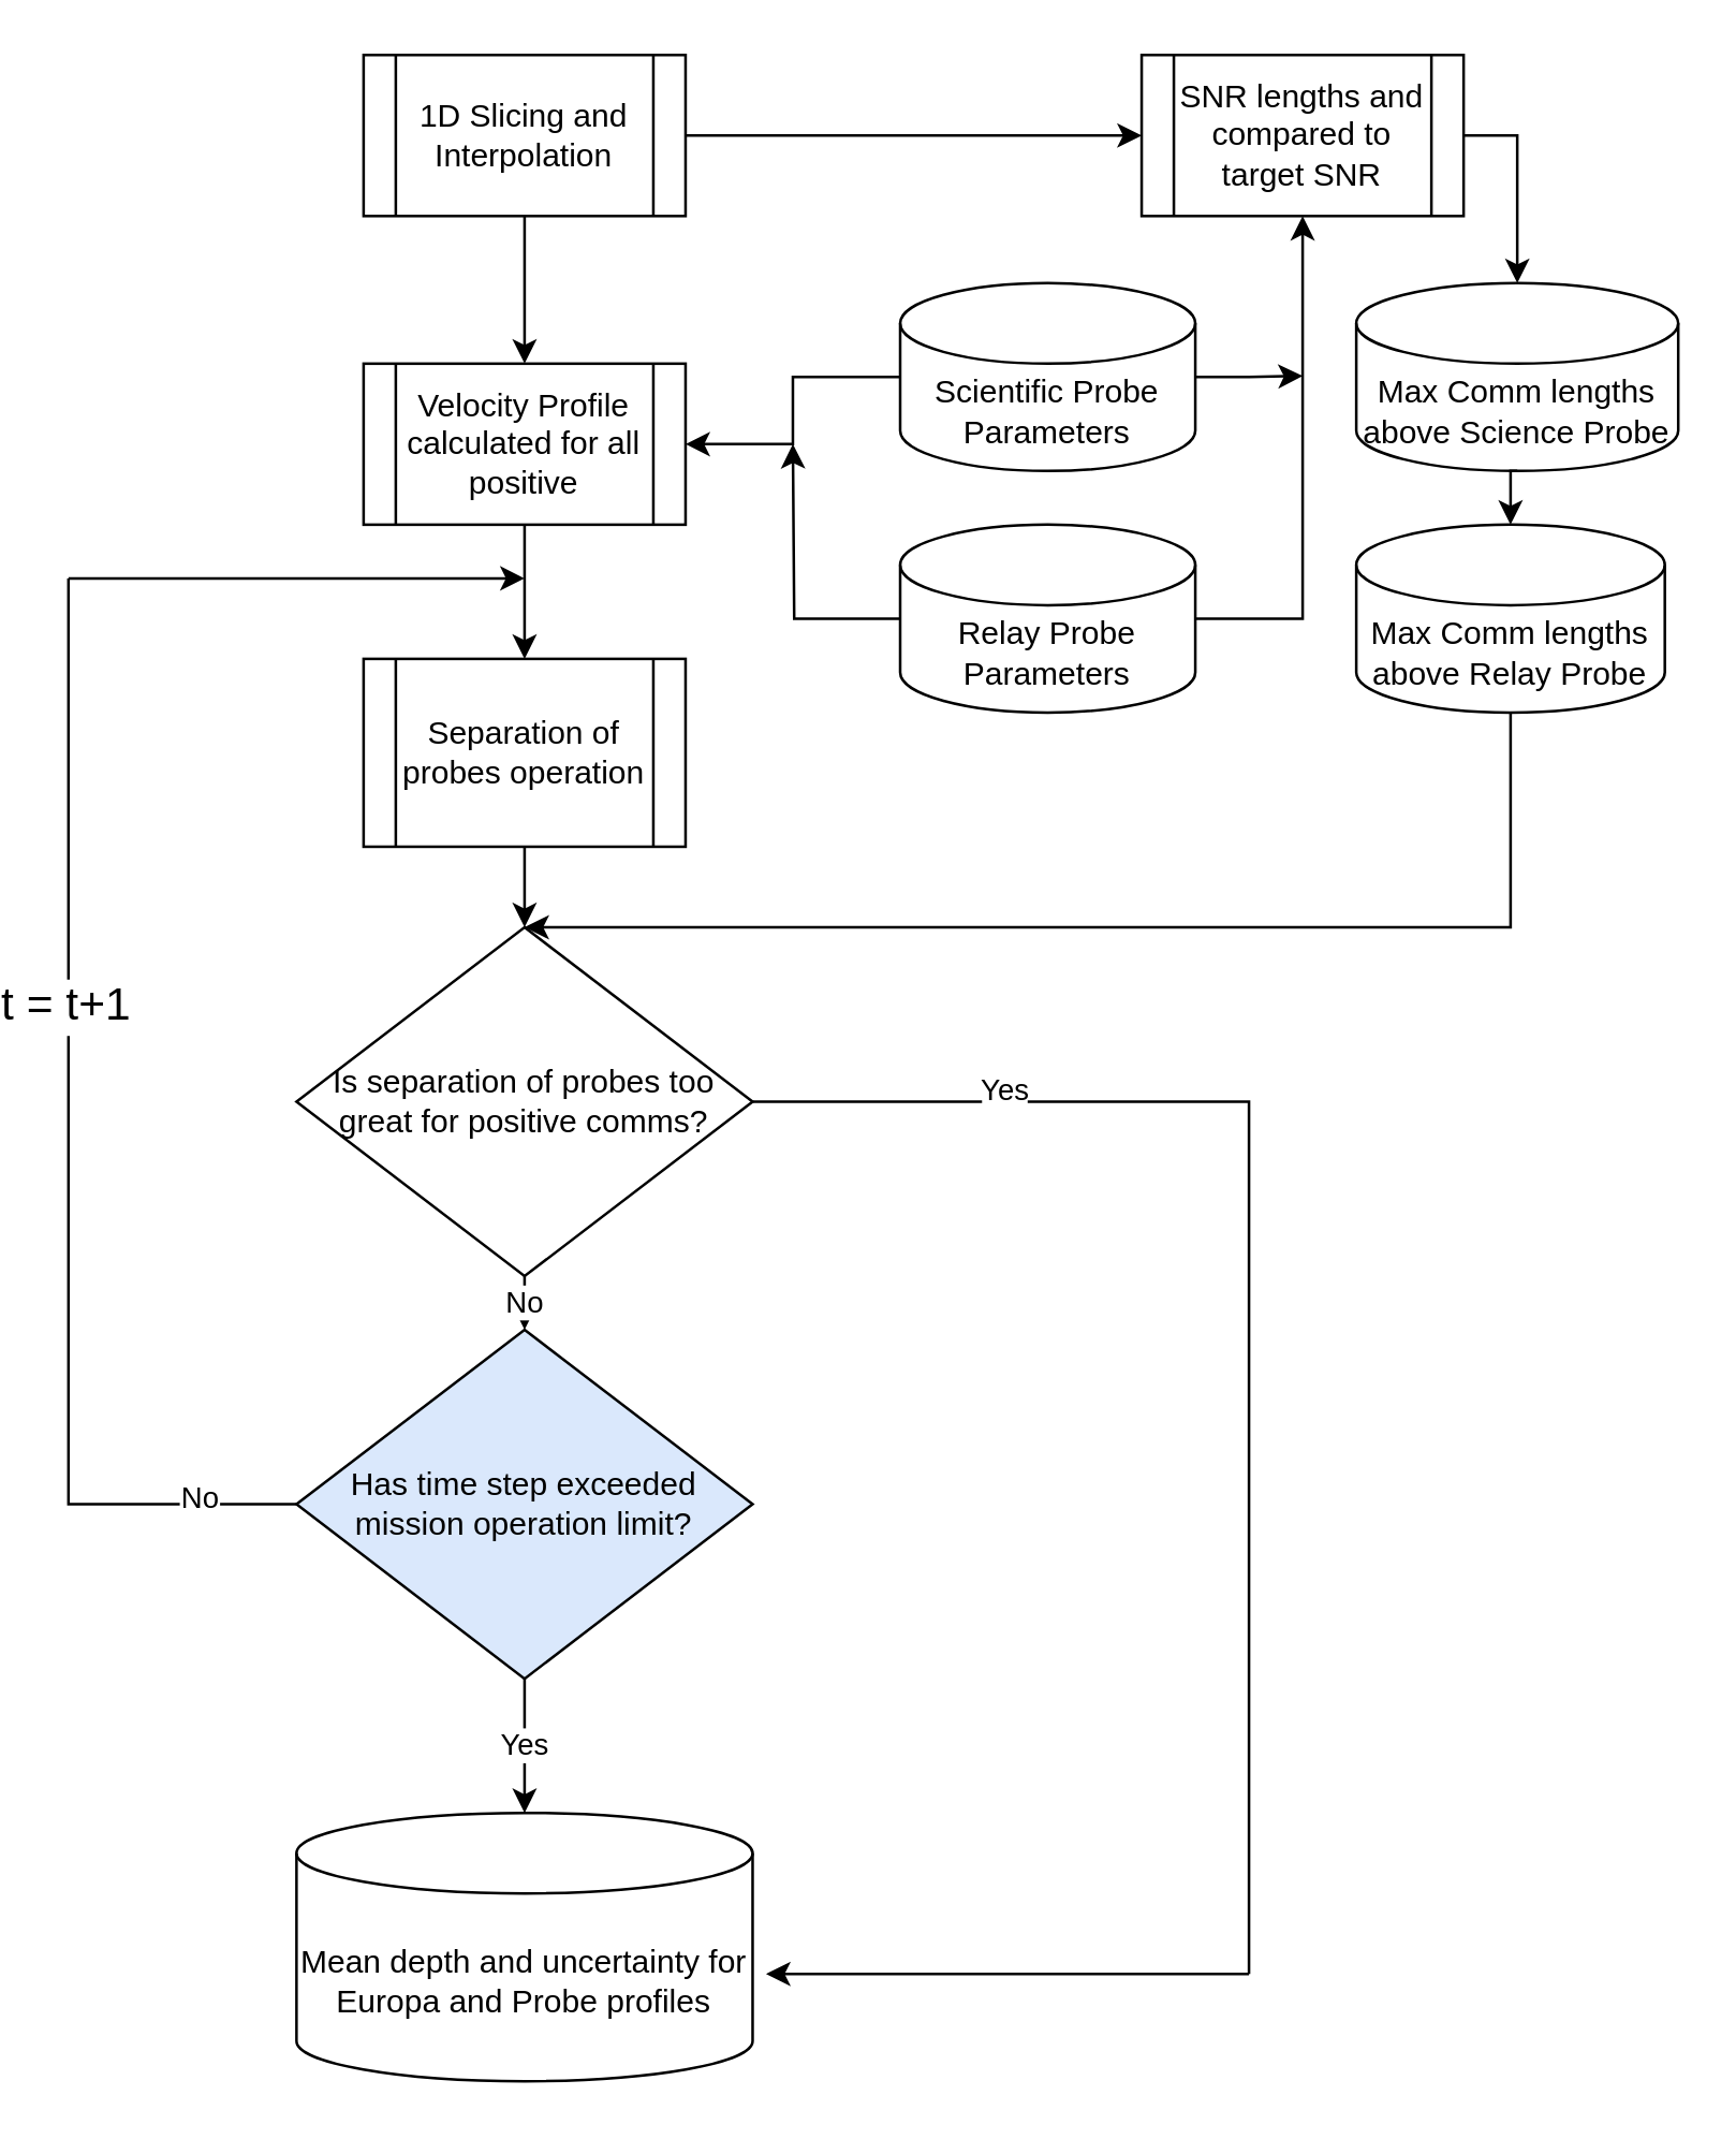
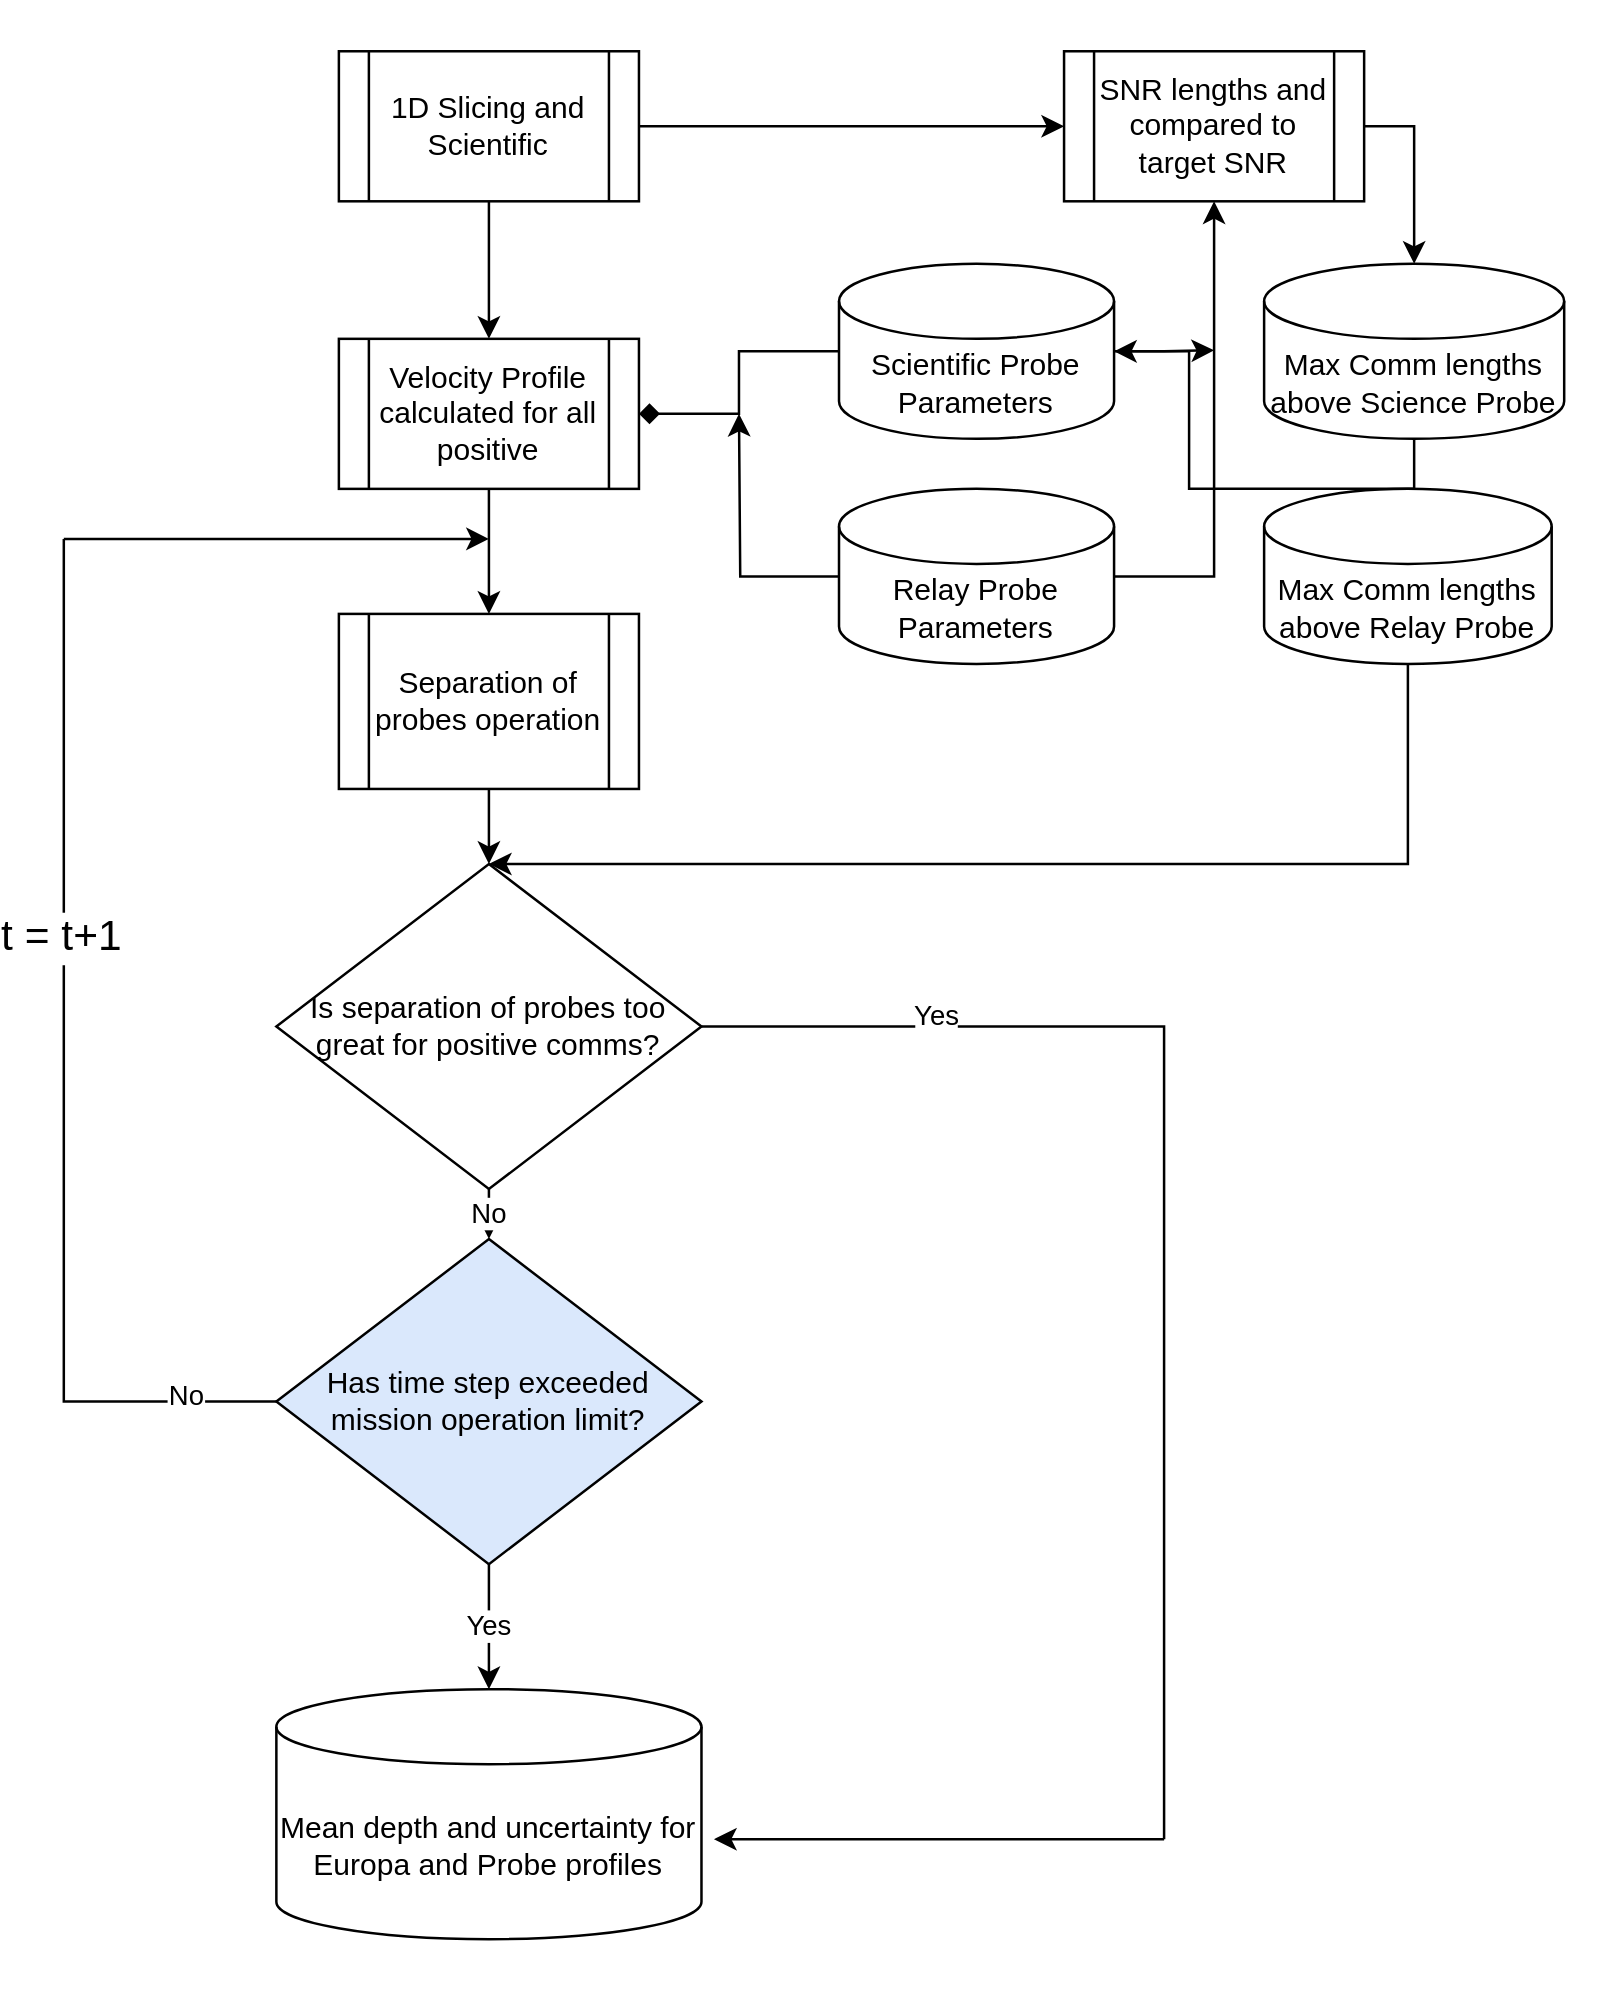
  <mxCell id="0" />
  <mxCell id="1" parent="0" />
  <mxCell id="2" style="edgeStyle=orthogonalEdgeStyle;rounded=0;orthogonalLoop=1;jettySize=auto;html=1;" parent="1" source="4" target="12" edge="1"><mxGeometry relative="1" as="geometry" /></mxCell>
  <mxCell id="3" style="edgeStyle=orthogonalEdgeStyle;rounded=0;orthogonalLoop=1;jettySize=auto;html=1;exitX=0.5;exitY=1;exitDx=0;exitDy=0;entryX=0.5;entryY=0;entryDx=0;entryDy=0;" parent="1" source="4" target="19" edge="1"><mxGeometry relative="1" as="geometry" /></mxCell>
- <mxCell id="4" value="1D Slicing and Interpolation" style="shape=process;whiteSpace=wrap;html=1;backgroundOutline=1;" parent="1" vertex="1"><mxGeometry x="130" y="20" width="120" height="60" as="geometry" /></mxCell>
- <mxCell id="5" style="edgeStyle=orthogonalEdgeStyle;rounded=0;orthogonalLoop=1;jettySize=auto;html=1;exitX=0;exitY=0.5;exitDx=0;exitDy=0;exitPerimeter=0;entryX=1;entryY=0.5;entryDx=0;entryDy=0;" parent="1" source="7" target="19" edge="1"><mxGeometry relative="1" as="geometry" /></mxCell>
+ <mxCell id="4" value="1D Slicing and Scientific" style="shape=process;whiteSpace=wrap;html=1;backgroundOutline=1;" parent="1" vertex="1"><mxGeometry x="130" y="20" width="120" height="60" as="geometry" /></mxCell>
+ <mxCell id="5" style="edgeStyle=orthogonalEdgeStyle;rounded=0;orthogonalLoop=1;jettySize=auto;html=1;exitX=0;exitY=0.5;exitDx=0;exitDy=0;exitPerimeter=0;entryX=1;entryY=0.5;entryDx=0;entryDy=0;endArrow=diamond;" parent="1" source="7" target="19" edge="1"><mxGeometry relative="1" as="geometry" /></mxCell>
  <mxCell id="6" style="edgeStyle=orthogonalEdgeStyle;rounded=0;orthogonalLoop=1;jettySize=auto;html=1;exitX=1;exitY=0.5;exitDx=0;exitDy=0;exitPerimeter=0;" parent="1" source="7" edge="1"><mxGeometry relative="1" as="geometry"><mxPoint x="480" y="139.571" as="targetPoint" /></mxGeometry></mxCell>
  <mxCell id="7" value="&lt;div&gt;Scientific Probe Parameters&lt;/div&gt;" style="shape=cylinder3;whiteSpace=wrap;html=1;boundedLbl=1;backgroundOutline=1;size=15;" parent="1" vertex="1"><mxGeometry x="330" y="105" width="110" height="70" as="geometry" /></mxCell>
  <mxCell id="8" style="edgeStyle=orthogonalEdgeStyle;rounded=0;orthogonalLoop=1;jettySize=auto;html=1;exitX=0;exitY=0.5;exitDx=0;exitDy=0;exitPerimeter=0;" parent="1" source="10" edge="1"><mxGeometry relative="1" as="geometry"><mxPoint x="290" y="165" as="targetPoint" /></mxGeometry></mxCell>
  <mxCell id="9" style="edgeStyle=orthogonalEdgeStyle;rounded=0;orthogonalLoop=1;jettySize=auto;html=1;entryX=0.5;entryY=1;entryDx=0;entryDy=0;" parent="1" source="10" target="12" edge="1"><mxGeometry relative="1" as="geometry"><mxPoint x="480" y="95" as="targetPoint" /><Array as="points"><mxPoint x="480" y="230" /></Array></mxGeometry></mxCell>
  <mxCell id="10" value="&lt;div&gt;Relay Probe Parameters&lt;/div&gt;" style="shape=cylinder3;whiteSpace=wrap;html=1;boundedLbl=1;backgroundOutline=1;size=15;" parent="1" vertex="1"><mxGeometry x="330" y="195" width="110" height="70" as="geometry" /></mxCell>
  <mxCell id="11" style="edgeStyle=orthogonalEdgeStyle;rounded=0;orthogonalLoop=1;jettySize=auto;html=1;entryX=0.5;entryY=0;entryDx=0;entryDy=0;entryPerimeter=0;" parent="1" source="12" target="13" edge="1"><mxGeometry relative="1" as="geometry"><mxPoint x="570" y="95" as="targetPoint" /><Array as="points"><mxPoint x="560" y="50" /></Array></mxGeometry></mxCell>
  <mxCell id="12" value="SNR lengths and compared to target SNR" style="shape=process;whiteSpace=wrap;html=1;backgroundOutline=1;" parent="1" vertex="1"><mxGeometry x="420" y="20" width="120" height="60" as="geometry" /></mxCell>
  <mxCell id="13" value="Max Comm lengths above Science Probe" style="shape=cylinder3;whiteSpace=wrap;html=1;boundedLbl=1;backgroundOutline=1;size=15;" parent="1" vertex="1"><mxGeometry x="500" y="105" width="120" height="70" as="geometry" /></mxCell>
  <mxCell id="14" style="edgeStyle=orthogonalEdgeStyle;rounded=0;orthogonalLoop=1;jettySize=auto;html=1;entryX=0.5;entryY=0;entryDx=0;entryDy=0;" parent="1" source="15" target="21" edge="1"><mxGeometry relative="1" as="geometry"><Array as="points"><mxPoint x="558" y="345" /></Array></mxGeometry></mxCell>
  <mxCell id="15" value="Max Comm lengths above Relay Probe" style="shape=cylinder3;whiteSpace=wrap;html=1;boundedLbl=1;backgroundOutline=1;size=15;" parent="1" vertex="1"><mxGeometry x="500" y="195" width="115" height="70" as="geometry" /></mxCell>
  <mxCell id="16" style="edgeStyle=orthogonalEdgeStyle;rounded=0;orthogonalLoop=1;jettySize=auto;html=1;exitX=0.5;exitY=1;exitDx=0;exitDy=0;entryX=0.5;entryY=0;entryDx=0;entryDy=0;" parent="1" source="17" target="21" edge="1"><mxGeometry relative="1" as="geometry" /></mxCell>
  <mxCell id="17" value="Separation of probes operation" style="shape=process;whiteSpace=wrap;html=1;backgroundOutline=1;" parent="1" vertex="1"><mxGeometry x="130" y="245" width="120" height="70" as="geometry" /></mxCell>
  <mxCell id="18" style="edgeStyle=orthogonalEdgeStyle;rounded=0;orthogonalLoop=1;jettySize=auto;html=1;exitX=0.5;exitY=1;exitDx=0;exitDy=0;entryX=0.5;entryY=0;entryDx=0;entryDy=0;" parent="1" source="19" target="17" edge="1"><mxGeometry relative="1" as="geometry" /></mxCell>
  <mxCell id="19" value="Velocity Profile calculated for all positive" style="shape=process;whiteSpace=wrap;html=1;backgroundOutline=1;" parent="1" vertex="1"><mxGeometry x="130" y="135" width="120" height="60" as="geometry" /></mxCell>
  <mxCell id="20" value="No" style="edgeStyle=orthogonalEdgeStyle;rounded=0;orthogonalLoop=1;jettySize=auto;html=1;exitX=0.5;exitY=1;exitDx=0;exitDy=0;entryX=0.5;entryY=0;entryDx=0;entryDy=0;" parent="1" source="21" target="22" edge="1"><mxGeometry relative="1" as="geometry" /></mxCell>
  <mxCell id="21" value="&lt;font style=&quot;font-size: 12px;&quot;&gt;Is separation of probes too great for positive comms?&lt;/font&gt;" style="rhombus;whiteSpace=wrap;html=1;" parent="1" vertex="1"><mxGeometry x="105" y="345" width="170" height="130" as="geometry" /></mxCell>
  <mxCell id="22" value="Has time step exceeded mission operation limit?" style="rhombus;whiteSpace=wrap;html=1;fillColor=#dae8fc;" parent="1" vertex="1"><mxGeometry x="105" y="495" width="170" height="130" as="geometry" /></mxCell>
  <mxCell id="23" value="Mean depth and uncertainty for Europa and Probe profiles" style="shape=cylinder3;whiteSpace=wrap;html=1;boundedLbl=1;backgroundOutline=1;size=15;" parent="1" vertex="1"><mxGeometry x="105" y="675" width="170" height="100" as="geometry" /></mxCell>
- <mxCell id="24" style="edgeStyle=orthogonalEdgeStyle;rounded=0;orthogonalLoop=1;jettySize=auto;html=1;exitX=0.5;exitY=1;exitDx=0;exitDy=0;exitPerimeter=0;entryX=0.5;entryY=0;entryDx=0;entryDy=0;entryPerimeter=0;" parent="1" source="13" target="15" edge="1"><mxGeometry relative="1" as="geometry" /></mxCell>
+ <mxCell id="24" style="edgeStyle=orthogonalEdgeStyle;rounded=0;orthogonalLoop=1;jettySize=auto;html=1;exitX=0.5;exitY=1;exitDx=0;exitDy=0;exitPerimeter=0;" parent="1" source="13" target="7" edge="1"><mxGeometry relative="1" as="geometry" /></mxCell>
  <mxCell id="25" value="Yes" style="edgeStyle=orthogonalEdgeStyle;rounded=0;orthogonalLoop=1;jettySize=auto;html=1;exitX=0.5;exitY=1;exitDx=0;exitDy=0;entryX=0.5;entryY=0;entryDx=0;entryDy=0;entryPerimeter=0;" parent="1" source="22" target="23" edge="1"><mxGeometry relative="1" as="geometry" /></mxCell>
  <mxCell id="26" value="" style="endArrow=none;html=1;rounded=0;entryX=0;entryY=0.5;entryDx=0;entryDy=0;" parent="1" target="22" edge="1"><mxGeometry width="50" height="50" relative="1" as="geometry"><mxPoint x="20" y="215" as="sourcePoint" /><mxPoint x="460" y="445" as="targetPoint" /><Array as="points"><mxPoint x="20" y="560" /></Array></mxGeometry></mxCell>
  <mxCell id="27" value="t = t+1" style="edgeLabel;html=1;align=center;verticalAlign=middle;resizable=0;points=[];fontSize=17;" parent="26" vertex="1" connectable="0"><mxGeometry x="-0.261" y="-2" relative="1" as="geometry"><mxPoint as="offset" /></mxGeometry></mxCell>
  <mxCell id="28" value="No" style="edgeLabel;html=1;align=center;verticalAlign=middle;resizable=0;points=[];" parent="26" vertex="1" connectable="0"><mxGeometry x="0.829" y="3" relative="1" as="geometry"><mxPoint as="offset" /></mxGeometry></mxCell>
  <mxCell id="29" value="" style="endArrow=classic;html=1;rounded=0;" parent="1" edge="1"><mxGeometry width="50" height="50" relative="1" as="geometry"><mxPoint x="20" y="215" as="sourcePoint" /><mxPoint x="190" y="215" as="targetPoint" /></mxGeometry></mxCell>
  <mxCell id="30" value="" style="endArrow=none;html=1;rounded=0;exitX=1;exitY=0.5;exitDx=0;exitDy=0;" parent="1" source="21" edge="1"><mxGeometry width="50" height="50" relative="1" as="geometry"><mxPoint x="410" y="495" as="sourcePoint" /><mxPoint x="460" y="735" as="targetPoint" /><Array as="points"><mxPoint x="460" y="410" /></Array></mxGeometry></mxCell>
  <mxCell id="31" value="Yes" style="edgeLabel;html=1;align=center;verticalAlign=middle;resizable=0;points=[];" parent="30" vertex="1" connectable="0"><mxGeometry x="-0.635" y="5" relative="1" as="geometry"><mxPoint as="offset" /></mxGeometry></mxCell>
  <mxCell id="32" value="" style="endArrow=classic;html=1;rounded=0;" parent="1" edge="1"><mxGeometry width="50" height="50" relative="1" as="geometry"><mxPoint x="460" y="735" as="sourcePoint" /><mxPoint x="280" y="735" as="targetPoint" /></mxGeometry></mxCell>
